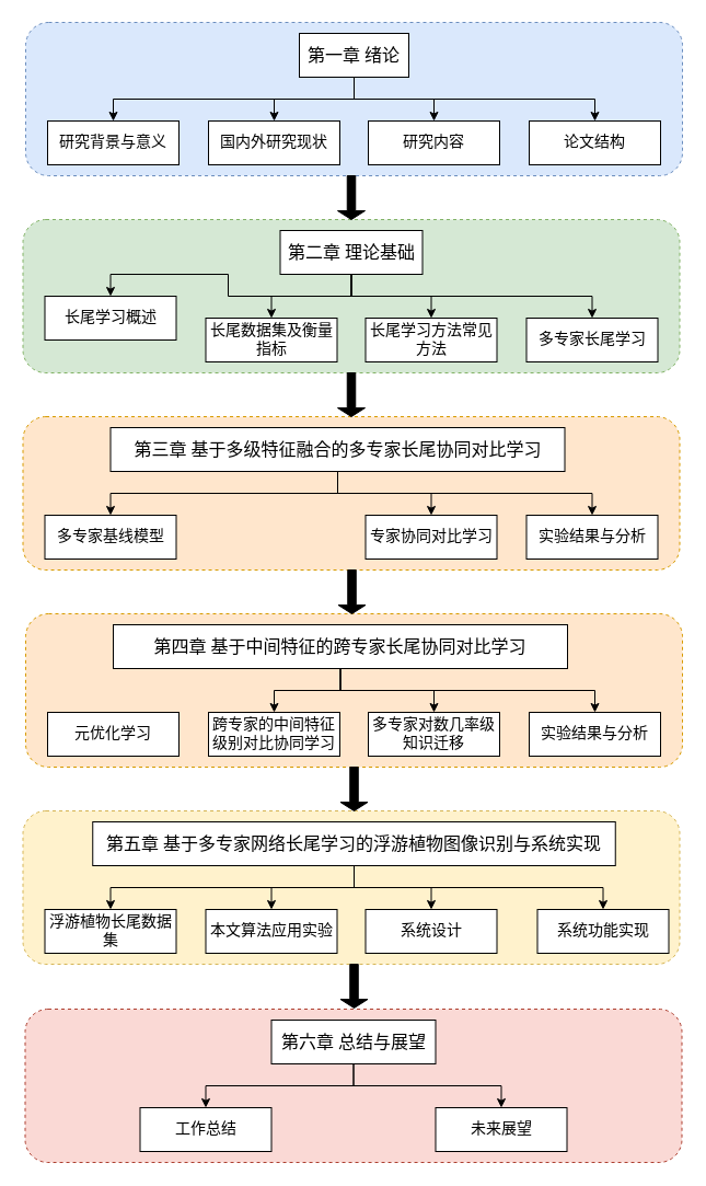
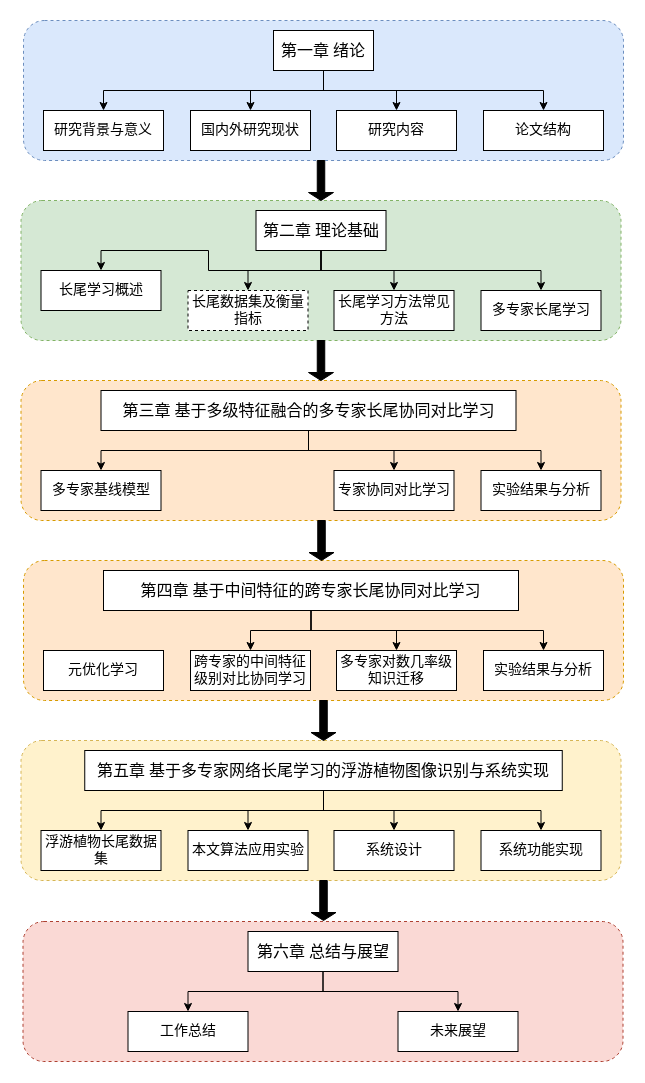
  <mxCell id="0" />
  <mxCell id="1" parent="0" />
  <mxCell id="2" value="" style="rounded=1;whiteSpace=wrap;html=1;dashed=1;fillColor=#dae8fc;strokeColor=#6c8ebf;" vertex="1" parent="1"><mxGeometry x="23" y="20" width="600" height="140" as="geometry" /></mxCell>
  <mxCell id="3" style="edgeStyle=orthogonalEdgeStyle;rounded=0;orthogonalLoop=1;jettySize=auto;html=1;exitX=0.5;exitY=1;exitDx=0;exitDy=0;entryX=0.5;entryY=0;entryDx=0;entryDy=0;" edge="1" parent="1" source="7" target="8"><mxGeometry relative="1" as="geometry" /></mxCell>
  <mxCell id="4" style="edgeStyle=orthogonalEdgeStyle;rounded=0;orthogonalLoop=1;jettySize=auto;html=1;exitX=0.5;exitY=1;exitDx=0;exitDy=0;entryX=0.5;entryY=0;entryDx=0;entryDy=0;" edge="1" parent="1" source="7" target="9"><mxGeometry relative="1" as="geometry" /></mxCell>
  <mxCell id="5" style="edgeStyle=orthogonalEdgeStyle;rounded=0;orthogonalLoop=1;jettySize=auto;html=1;exitX=0.5;exitY=1;exitDx=0;exitDy=0;entryX=0.5;entryY=0;entryDx=0;entryDy=0;" edge="1" parent="1" source="7" target="10"><mxGeometry relative="1" as="geometry" /></mxCell>
  <mxCell id="6" style="edgeStyle=orthogonalEdgeStyle;rounded=0;orthogonalLoop=1;jettySize=auto;html=1;exitX=0.5;exitY=1;exitDx=0;exitDy=0;entryX=0.5;entryY=0;entryDx=0;entryDy=0;" edge="1" parent="1" source="7" target="11"><mxGeometry relative="1" as="geometry" /></mxCell>
  <mxCell id="7" value="&lt;font style=&quot;font-size: 16px;&quot; face=&quot;宋体&quot;&gt;第一章 绪论&lt;/font&gt;" style="rounded=0;whiteSpace=wrap;html=1;" vertex="1" parent="1"><mxGeometry x="273" y="30" width="100" height="40" as="geometry" /></mxCell>
  <mxCell id="8" value="&lt;font style=&quot;font-size: 14px;&quot; face=&quot;宋体&quot;&gt;研究背景与意义&lt;/font&gt;" style="rounded=0;whiteSpace=wrap;html=1;" vertex="1" parent="1"><mxGeometry x="43" y="110" width="120" height="40" as="geometry" /></mxCell>
  <mxCell id="9" value="&lt;font face=&quot;宋体&quot;&gt;&lt;span style=&quot;font-size: 14px;&quot;&gt;国内外研究现状&lt;/span&gt;&lt;/font&gt;" style="rounded=0;whiteSpace=wrap;html=1;" vertex="1" parent="1"><mxGeometry x="190" y="110" width="120" height="40" as="geometry" /></mxCell>
  <mxCell id="10" value="&lt;font face=&quot;宋体&quot;&gt;&lt;span style=&quot;font-size: 14px;&quot;&gt;研究内容&lt;/span&gt;&lt;/font&gt;" style="rounded=0;whiteSpace=wrap;html=1;" vertex="1" parent="1"><mxGeometry x="336" y="110" width="120" height="40" as="geometry" /></mxCell>
  <mxCell id="11" value="&lt;font face=&quot;宋体&quot;&gt;&lt;span style=&quot;font-size: 14px;&quot;&gt;论文结构&lt;/span&gt;&lt;/font&gt;" style="rounded=0;whiteSpace=wrap;html=1;" vertex="1" parent="1"><mxGeometry x="483" y="110" width="120" height="40" as="geometry" /></mxCell>
  <mxCell id="12" value="" style="rounded=1;whiteSpace=wrap;html=1;dashed=1;fillColor=#d5e8d4;strokeColor=#82b366;" vertex="1" parent="1"><mxGeometry x="20.5" y="200" width="600" height="140" as="geometry" /></mxCell>
  <mxCell id="13" style="edgeStyle=orthogonalEdgeStyle;rounded=0;orthogonalLoop=1;jettySize=auto;html=1;exitX=0.5;exitY=1;exitDx=0;exitDy=0;entryX=0.5;entryY=0;entryDx=0;entryDy=0;" edge="1" parent="1" source="17" target="18"><mxGeometry relative="1" as="geometry" /></mxCell>
  <mxCell id="14" style="edgeStyle=orthogonalEdgeStyle;rounded=0;orthogonalLoop=1;jettySize=auto;html=1;exitX=0.5;exitY=1;exitDx=0;exitDy=0;entryX=0.5;entryY=0;entryDx=0;entryDy=0;" edge="1" parent="1" source="17" target="19"><mxGeometry relative="1" as="geometry" /></mxCell>
  <mxCell id="15" style="edgeStyle=orthogonalEdgeStyle;rounded=0;orthogonalLoop=1;jettySize=auto;html=1;exitX=0.5;exitY=1;exitDx=0;exitDy=0;entryX=0.5;entryY=0;entryDx=0;entryDy=0;" edge="1" parent="1" source="17" target="20"><mxGeometry relative="1" as="geometry" /></mxCell>
  <mxCell id="16" style="edgeStyle=orthogonalEdgeStyle;rounded=0;orthogonalLoop=1;jettySize=auto;html=1;exitX=0.5;exitY=1;exitDx=0;exitDy=0;entryX=0.5;entryY=0;entryDx=0;entryDy=0;" edge="1" parent="1" source="17" target="21"><mxGeometry relative="1" as="geometry" /></mxCell>
  <mxCell id="17" value="&lt;font style=&quot;font-size: 16px;&quot; face=&quot;宋体&quot;&gt;第二章 理论基础&lt;/font&gt;" style="rounded=0;whiteSpace=wrap;html=1;" vertex="1" parent="1"><mxGeometry x="255.5" y="210" width="130" height="40" as="geometry" /></mxCell>
  <mxCell id="18" value="&lt;font face=&quot;宋体&quot;&gt;&lt;span style=&quot;font-size: 14px;&quot;&gt;长尾学习概述&lt;/span&gt;&lt;/font&gt;" style="rounded=0;whiteSpace=wrap;html=1;" vertex="1" parent="1"><mxGeometry x="40.5" y="270" width="120" height="40" as="geometry" /></mxCell>
- <mxCell id="19" value="&lt;font face=&quot;宋体&quot;&gt;&lt;span style=&quot;font-size: 14px;&quot;&gt;长尾数据集及衡量指标&lt;/span&gt;&lt;/font&gt;" style="rounded=0;whiteSpace=wrap;html=1;" vertex="1" parent="1"><mxGeometry x="187.5" y="290" width="120" height="40" as="geometry" /></mxCell>
+ <mxCell id="19" value="&lt;font face=&quot;宋体&quot;&gt;&lt;span style=&quot;font-size: 14px;&quot;&gt;长尾数据集及衡量指标&lt;/span&gt;&lt;/font&gt;" style="rounded=0;whiteSpace=wrap;html=1;dashed=1;" vertex="1" parent="1"><mxGeometry x="187.5" y="290" width="120" height="40" as="geometry" /></mxCell>
  <mxCell id="20" value="&lt;font face=&quot;宋体&quot;&gt;&lt;span style=&quot;font-size: 14px;&quot;&gt;长尾学习方法常见方法&lt;/span&gt;&lt;/font&gt;" style="rounded=0;whiteSpace=wrap;html=1;" vertex="1" parent="1"><mxGeometry x="333.5" y="290" width="120" height="40" as="geometry" /></mxCell>
  <mxCell id="21" value="&lt;span style=&quot;font-family: 宋体; font-size: 14px;&quot;&gt;多专家长尾学习&lt;/span&gt;" style="rounded=0;whiteSpace=wrap;html=1;" vertex="1" parent="1"><mxGeometry x="480.5" y="290" width="120" height="40" as="geometry" /></mxCell>
  <mxCell id="22" value="" style="shape=singleArrow;direction=south;whiteSpace=wrap;html=1;fillColor=#000000;" vertex="1" parent="1"><mxGeometry x="308" y="160" width="25" height="40" as="geometry" /></mxCell>
  <mxCell id="23" value="" style="group" vertex="1" connectable="0" parent="1"><mxGeometry x="20.5" y="380" width="600" height="140" as="geometry" /></mxCell>
  <mxCell id="24" value="" style="rounded=1;whiteSpace=wrap;html=1;dashed=1;fillColor=#ffe6cc;strokeColor=#d79b00;" vertex="1" parent="23"><mxGeometry width="600" height="140" as="geometry" /></mxCell>
  <mxCell id="25" value="&lt;font style=&quot;font-size: 16px;&quot; face=&quot;宋体&quot;&gt;第三章&amp;nbsp;&lt;/font&gt;&lt;font face=&quot;宋体&quot;&gt;&lt;span style=&quot;font-size: 16px;&quot;&gt;基于多级特征融合的多专家长尾协同对比学习&lt;/span&gt;&lt;/font&gt;" style="rounded=0;whiteSpace=wrap;html=1;" vertex="1" parent="23"><mxGeometry x="80" y="10" width="415" height="40" as="geometry" /></mxCell>
  <mxCell id="26" value="&lt;font face=&quot;宋体&quot;&gt;&lt;span style=&quot;font-size: 14px;&quot;&gt;多专家基线模型&lt;/span&gt;&lt;/font&gt;" style="rounded=0;whiteSpace=wrap;html=1;" vertex="1" parent="23"><mxGeometry x="20" y="90" width="120" height="40" as="geometry" /></mxCell>
  <mxCell id="27" style="edgeStyle=orthogonalEdgeStyle;rounded=0;orthogonalLoop=1;jettySize=auto;html=1;exitX=0.5;exitY=1;exitDx=0;exitDy=0;entryX=0.5;entryY=0;entryDx=0;entryDy=0;" edge="1" parent="23" source="25" target="26"><mxGeometry relative="1" as="geometry" /></mxCell>
  <mxCell id="28" value="&lt;font face=&quot;宋体&quot;&gt;&lt;span style=&quot;font-size: 14px;&quot;&gt;专家协同对比学习&lt;/span&gt;&lt;/font&gt;" style="rounded=0;whiteSpace=wrap;html=1;" vertex="1" parent="23"><mxGeometry x="313" y="90" width="120" height="40" as="geometry" /></mxCell>
  <mxCell id="29" style="edgeStyle=orthogonalEdgeStyle;rounded=0;orthogonalLoop=1;jettySize=auto;html=1;exitX=0.5;exitY=1;exitDx=0;exitDy=0;entryX=0.5;entryY=0;entryDx=0;entryDy=0;" edge="1" parent="23" source="25" target="28"><mxGeometry relative="1" as="geometry" /></mxCell>
  <mxCell id="30" value="&lt;font face=&quot;宋体&quot;&gt;&lt;span style=&quot;font-size: 14px;&quot;&gt;实验结果与分析&lt;/span&gt;&lt;/font&gt;" style="rounded=0;whiteSpace=wrap;html=1;" vertex="1" parent="23"><mxGeometry x="460" y="90" width="120" height="40" as="geometry" /></mxCell>
  <mxCell id="31" style="edgeStyle=orthogonalEdgeStyle;rounded=0;orthogonalLoop=1;jettySize=auto;html=1;exitX=0.5;exitY=1;exitDx=0;exitDy=0;entryX=0.5;entryY=0;entryDx=0;entryDy=0;" edge="1" parent="23" source="25" target="30"><mxGeometry relative="1" as="geometry" /></mxCell>
  <mxCell id="32" value="" style="group" vertex="1" connectable="0" parent="1"><mxGeometry x="23" y="560" width="600" height="140" as="geometry" /></mxCell>
  <mxCell id="33" value="" style="rounded=1;whiteSpace=wrap;html=1;dashed=1;fillColor=#ffe6cc;strokeColor=#d79b00;" vertex="1" parent="32"><mxGeometry width="600" height="140" as="geometry" /></mxCell>
  <mxCell id="34" value="&lt;font style=&quot;font-size: 16px;&quot; face=&quot;宋体&quot;&gt;第四章&amp;nbsp;&lt;/font&gt;&lt;font face=&quot;宋体&quot;&gt;&lt;span style=&quot;font-size: 16px;&quot;&gt;基于中间特征的跨专家长尾协同对比学习&lt;/span&gt;&lt;/font&gt;" style="rounded=0;whiteSpace=wrap;html=1;" vertex="1" parent="32"><mxGeometry x="80" y="10" width="415" height="40" as="geometry" /></mxCell>
  <mxCell id="35" value="&lt;font face=&quot;宋体&quot;&gt;&lt;span style=&quot;font-size: 14px;&quot;&gt;元优化学习&lt;/span&gt;&lt;/font&gt;" style="rounded=0;whiteSpace=wrap;html=1;" vertex="1" parent="32"><mxGeometry x="20" y="90" width="120" height="40" as="geometry" /></mxCell>
  <mxCell id="36" value="&lt;span style=&quot;font-family: 宋体; font-size: 14px;&quot;&gt;跨专家的中间特征级别对比协同学习&lt;/span&gt;" style="rounded=0;whiteSpace=wrap;html=1;" vertex="1" parent="32"><mxGeometry x="167" y="90" width="120" height="40" as="geometry" /></mxCell>
  <mxCell id="37" style="edgeStyle=orthogonalEdgeStyle;rounded=0;orthogonalLoop=1;jettySize=auto;html=1;exitX=0.5;exitY=1;exitDx=0;exitDy=0;entryX=0.5;entryY=0;entryDx=0;entryDy=0;" edge="1" parent="32" source="34" target="36"><mxGeometry relative="1" as="geometry" /></mxCell>
  <mxCell id="38" value="&lt;font face=&quot;宋体&quot;&gt;&lt;span style=&quot;font-size: 14px;&quot;&gt;多专家对数几率级知识迁移&lt;/span&gt;&lt;/font&gt;" style="rounded=0;whiteSpace=wrap;html=1;" vertex="1" parent="32"><mxGeometry x="313" y="90" width="120" height="40" as="geometry" /></mxCell>
  <mxCell id="39" style="edgeStyle=orthogonalEdgeStyle;rounded=0;orthogonalLoop=1;jettySize=auto;html=1;exitX=0.5;exitY=1;exitDx=0;exitDy=0;entryX=0.5;entryY=0;entryDx=0;entryDy=0;" edge="1" parent="32" source="34" target="38"><mxGeometry relative="1" as="geometry" /></mxCell>
  <mxCell id="40" value="&lt;font face=&quot;宋体&quot;&gt;&lt;span style=&quot;font-size: 14px;&quot;&gt;实验结果与分析&lt;/span&gt;&lt;/font&gt;" style="rounded=0;whiteSpace=wrap;html=1;" vertex="1" parent="32"><mxGeometry x="460" y="90" width="120" height="40" as="geometry" /></mxCell>
  <mxCell id="41" style="edgeStyle=orthogonalEdgeStyle;rounded=0;orthogonalLoop=1;jettySize=auto;html=1;exitX=0.5;exitY=1;exitDx=0;exitDy=0;entryX=0.5;entryY=0;entryDx=0;entryDy=0;" edge="1" parent="32" source="34" target="40"><mxGeometry relative="1" as="geometry" /></mxCell>
  <mxCell id="42" value="" style="shape=singleArrow;direction=south;whiteSpace=wrap;html=1;fillColor=#000000;" vertex="1" parent="1"><mxGeometry x="308" y="340" width="25" height="40" as="geometry" /></mxCell>
  <mxCell id="43" value="" style="shape=singleArrow;direction=south;whiteSpace=wrap;html=1;fillColor=#000000;" vertex="1" parent="1"><mxGeometry x="308.5" y="520" width="25" height="40" as="geometry" /></mxCell>
  <mxCell id="44" value="" style="rounded=1;whiteSpace=wrap;html=1;dashed=1;fillColor=#fff2cc;strokeColor=#d6b656;" vertex="1" parent="1"><mxGeometry x="20.5" y="740" width="600" height="140" as="geometry" /></mxCell>
  <mxCell id="45" style="edgeStyle=orthogonalEdgeStyle;rounded=0;orthogonalLoop=1;jettySize=auto;html=1;exitX=0.5;exitY=1;exitDx=0;exitDy=0;entryX=0.5;entryY=0;entryDx=0;entryDy=0;" edge="1" parent="1" source="49" target="50"><mxGeometry relative="1" as="geometry" /></mxCell>
  <mxCell id="46" style="edgeStyle=orthogonalEdgeStyle;rounded=0;orthogonalLoop=1;jettySize=auto;html=1;exitX=0.5;exitY=1;exitDx=0;exitDy=0;entryX=0.5;entryY=0;entryDx=0;entryDy=0;" edge="1" parent="1" source="49" target="51"><mxGeometry relative="1" as="geometry" /></mxCell>
  <mxCell id="47" style="edgeStyle=orthogonalEdgeStyle;rounded=0;orthogonalLoop=1;jettySize=auto;html=1;exitX=0.5;exitY=1;exitDx=0;exitDy=0;entryX=0.5;entryY=0;entryDx=0;entryDy=0;" edge="1" parent="1" source="49" target="52"><mxGeometry relative="1" as="geometry" /></mxCell>
  <mxCell id="48" style="edgeStyle=orthogonalEdgeStyle;rounded=0;orthogonalLoop=1;jettySize=auto;html=1;exitX=0.5;exitY=1;exitDx=0;exitDy=0;entryX=0.5;entryY=0;entryDx=0;entryDy=0;" edge="1" parent="1" source="49" target="53"><mxGeometry relative="1" as="geometry" /></mxCell>
  <mxCell id="49" value="&lt;font style=&quot;font-size: 16px;&quot; face=&quot;宋体&quot;&gt;第五章&amp;nbsp;&lt;/font&gt;&lt;font face=&quot;宋体&quot;&gt;&lt;span style=&quot;font-size: 16px;&quot;&gt;基于多专家网络长尾学习的浮游植物图像识别与系统实现&lt;/span&gt;&lt;/font&gt;" style="rounded=0;whiteSpace=wrap;html=1;" vertex="1" parent="1"><mxGeometry x="84.25" y="750" width="477.5" height="40" as="geometry" /></mxCell>
  <mxCell id="50" value="&lt;font face=&quot;宋体&quot;&gt;&lt;span style=&quot;font-size: 14px;&quot;&gt;浮游植物&lt;/span&gt;&lt;/font&gt;&lt;span style=&quot;font-family: 宋体; font-size: 14px;&quot;&gt;长尾&lt;/span&gt;&lt;font face=&quot;宋体&quot;&gt;&lt;span style=&quot;font-size: 14px;&quot;&gt;数据集&lt;/span&gt;&lt;/font&gt;" style="rounded=0;whiteSpace=wrap;html=1;" vertex="1" parent="1"><mxGeometry x="40.5" y="830" width="120" height="40" as="geometry" /></mxCell>
  <mxCell id="51" value="&lt;font face=&quot;宋体&quot;&gt;&lt;span style=&quot;font-size: 14px;&quot;&gt;本文算法应用实验&lt;/span&gt;&lt;/font&gt;" style="rounded=0;whiteSpace=wrap;html=1;" vertex="1" parent="1"><mxGeometry x="187.5" y="830" width="120" height="40" as="geometry" /></mxCell>
  <mxCell id="52" value="&lt;font face=&quot;宋体&quot;&gt;&lt;span style=&quot;font-size: 14px;&quot;&gt;系统设计&lt;/span&gt;&lt;/font&gt;" style="rounded=0;whiteSpace=wrap;html=1;" vertex="1" parent="1"><mxGeometry x="333.5" y="830" width="120" height="40" as="geometry" /></mxCell>
- <mxCell id="53" value="&lt;span style=&quot;font-family: 宋体; font-size: 14px;&quot;&gt;系统功能实现&lt;/span&gt;" style="rounded=0;whiteSpace=wrap;html=1;" vertex="1" parent="1"><mxGeometry x="490.5" y="830" width="120" height="40" as="geometry" /></mxCell>
+ <mxCell id="53" value="&lt;span style=&quot;font-family: 宋体; font-size: 14px;&quot;&gt;系统功能实现&lt;/span&gt;" style="rounded=0;whiteSpace=wrap;html=1;" vertex="1" parent="1"><mxGeometry x="480.5" y="830" width="120" height="40" as="geometry" /></mxCell>
  <mxCell id="54" value="" style="shape=singleArrow;direction=south;whiteSpace=wrap;html=1;fillColor=#000000;" vertex="1" parent="1"><mxGeometry x="310.5" y="700" width="25" height="40" as="geometry" /></mxCell>
  <mxCell id="55" value="" style="rounded=1;whiteSpace=wrap;html=1;dashed=1;fillColor=#fad9d5;strokeColor=#ae4132;" vertex="1" parent="1"><mxGeometry x="22.5" y="921" width="600" height="140" as="geometry" /></mxCell>
  <mxCell id="56" style="edgeStyle=orthogonalEdgeStyle;rounded=0;orthogonalLoop=1;jettySize=auto;html=1;exitX=0.5;exitY=1;exitDx=0;exitDy=0;entryX=0.5;entryY=0;entryDx=0;entryDy=0;" edge="1" parent="1" source="58" target="59"><mxGeometry relative="1" as="geometry" /></mxCell>
  <mxCell id="57" style="edgeStyle=orthogonalEdgeStyle;rounded=0;orthogonalLoop=1;jettySize=auto;html=1;exitX=0.5;exitY=1;exitDx=0;exitDy=0;entryX=0.5;entryY=0;entryDx=0;entryDy=0;" edge="1" parent="1" source="58" target="60"><mxGeometry relative="1" as="geometry" /></mxCell>
  <mxCell id="58" value="&lt;font style=&quot;font-size: 16px;&quot; face=&quot;宋体&quot;&gt;第六章 总结与展望&lt;/font&gt;" style="rounded=0;whiteSpace=wrap;html=1;" vertex="1" parent="1"><mxGeometry x="247.5" y="931" width="150" height="40" as="geometry" /></mxCell>
  <mxCell id="59" value="&lt;font style=&quot;font-size: 14px;&quot; face=&quot;宋体&quot;&gt;工作总结&lt;/font&gt;" style="rounded=0;whiteSpace=wrap;html=1;" vertex="1" parent="1"><mxGeometry x="127.5" y="1011" width="120" height="40" as="geometry" /></mxCell>
  <mxCell id="60" value="&lt;font face=&quot;宋体&quot;&gt;&lt;span style=&quot;font-size: 14px;&quot;&gt;未来展望&lt;/span&gt;&lt;/font&gt;" style="rounded=0;whiteSpace=wrap;html=1;" vertex="1" parent="1"><mxGeometry x="397.5" y="1011" width="120" height="40" as="geometry" /></mxCell>
  <mxCell id="61" value="" style="shape=singleArrow;direction=south;whiteSpace=wrap;html=1;fillColor=#000000;" vertex="1" parent="1"><mxGeometry x="310.5" y="880" width="25" height="40" as="geometry" /></mxCell>
